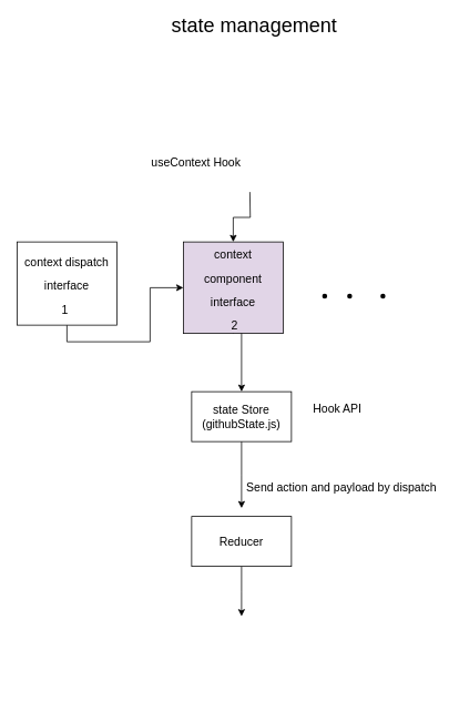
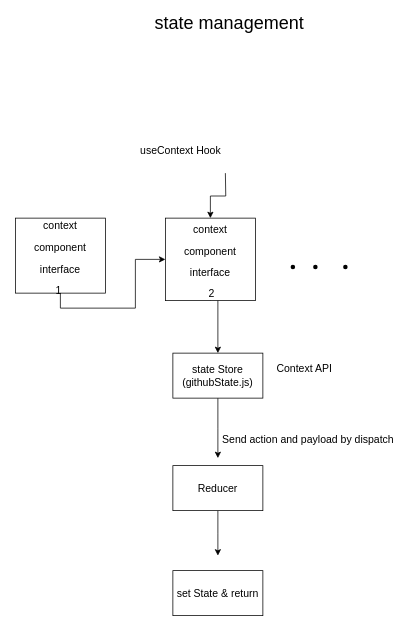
  <mxCell id="0" />
  <mxCell id="1" parent="0" />
  <mxCell id="2" value="&lt;font style=&quot;font-size: 24px&quot;&gt;state management&lt;/font&gt;" style="text;html=1;align=center;verticalAlign=middle;resizable=0;points=[];autosize=1;strokeColor=none;fillColor=none;" vertex="1" parent="1"><mxGeometry x="200" y="20" width="210" height="20" as="geometry" /></mxCell>
  <mxCell id="3" style="edgeStyle=orthogonalEdgeStyle;rounded=0;orthogonalLoop=1;jettySize=auto;html=1;exitX=0.5;exitY=1;exitDx=0;exitDy=0;fontSize=14;" edge="1" parent="1" source="4" target="8"><mxGeometry relative="1" as="geometry" /></mxCell>
- <mxCell id="4" value="&lt;font style=&quot;font-size: 14px&quot;&gt;context dispatch interface&lt;br&gt;1&amp;nbsp;&lt;/font&gt;" style="whiteSpace=wrap;html=1;fontSize=24;" vertex="1" parent="1"><mxGeometry x="20" y="290" width="120" height="100" as="geometry" /></mxCell>
- <mxCell id="5" value="useContext Hook" style="text;html=1;align=center;verticalAlign=middle;resizable=0;points=[];autosize=1;strokeColor=none;fillColor=none;fontSize=14;" vertex="1" parent="1"><mxGeometry x="175" y="185" width="120" height="20" as="geometry" /></mxCell>
+ <mxCell id="4" value="&lt;font style=&quot;font-size: 14px&quot;&gt;context component interface&lt;br&gt;1&amp;nbsp;&lt;/font&gt;" style="whiteSpace=wrap;html=1;fontSize=24;" vertex="1" parent="1"><mxGeometry x="20" y="290" width="120" height="100" as="geometry" /></mxCell>
+ <mxCell id="5" value="useContext Hook" style="text;html=1;align=center;verticalAlign=middle;resizable=0;points=[];autosize=1;strokeColor=none;fillColor=none;fontSize=14;" vertex="1" parent="1"><mxGeometry x="180" y="190" width="120" height="20" as="geometry" /></mxCell>
  <mxCell id="6" style="edgeStyle=orthogonalEdgeStyle;rounded=0;orthogonalLoop=1;jettySize=auto;html=1;fontSize=14;entryX=0.5;entryY=0;entryDx=0;entryDy=0;" edge="1" parent="1" target="8"><mxGeometry relative="1" as="geometry"><mxPoint x="300" y="230" as="sourcePoint" /></mxGeometry></mxCell>
  <mxCell id="7" style="edgeStyle=orthogonalEdgeStyle;rounded=0;orthogonalLoop=1;jettySize=auto;html=1;exitX=0.5;exitY=1;exitDx=0;exitDy=0;entryX=0.5;entryY=0;entryDx=0;entryDy=0;fontSize=14;" edge="1" parent="1" source="8" target="13"><mxGeometry relative="1" as="geometry"><Array as="points"><mxPoint x="290" y="390" /></Array></mxGeometry></mxCell>
- <mxCell id="8" value="&lt;font style=&quot;font-size: 14px&quot;&gt;context component interface&lt;br&gt;&amp;nbsp;2&lt;/font&gt;" style="whiteSpace=wrap;html=1;fontSize=24;fillColor=#e1d5e7;" vertex="1" parent="1"><mxGeometry x="220" y="290" width="120" height="110" as="geometry" /></mxCell>
+ <mxCell id="8" value="&lt;font style=&quot;font-size: 14px&quot;&gt;context component interface&lt;br&gt;&amp;nbsp;2&lt;/font&gt;" style="whiteSpace=wrap;html=1;fontSize=24;" vertex="1" parent="1"><mxGeometry x="220" y="290" width="120" height="110" as="geometry" /></mxCell>
  <mxCell id="9" value="" style="shape=waypoint;sketch=0;size=6;pointerEvents=1;points=[];fillColor=none;resizable=0;rotatable=0;perimeter=centerPerimeter;snapToPoint=1;fontSize=14;" vertex="1" parent="1"><mxGeometry x="370" y="335" width="40" height="40" as="geometry" /></mxCell>
  <mxCell id="10" value="" style="shape=waypoint;sketch=0;size=6;pointerEvents=1;points=[];fillColor=none;resizable=0;rotatable=0;perimeter=centerPerimeter;snapToPoint=1;fontSize=14;" vertex="1" parent="1"><mxGeometry x="400" y="335" width="40" height="40" as="geometry" /></mxCell>
  <mxCell id="11" value="" style="shape=waypoint;sketch=0;size=6;pointerEvents=1;points=[];fillColor=none;resizable=0;rotatable=0;perimeter=centerPerimeter;snapToPoint=1;fontSize=14;" vertex="1" parent="1"><mxGeometry x="440" y="335" width="40" height="40" as="geometry" /></mxCell>
  <mxCell id="12" style="edgeStyle=orthogonalEdgeStyle;rounded=0;orthogonalLoop=1;jettySize=auto;html=1;exitX=0.5;exitY=1;exitDx=0;exitDy=0;fontSize=14;" edge="1" parent="1" source="13"><mxGeometry relative="1" as="geometry"><mxPoint x="290" y="610" as="targetPoint" /></mxGeometry></mxCell>
  <mxCell id="13" value="state Store&lt;br&gt;(githubState.js)" style="rounded=0;whiteSpace=wrap;html=1;fontSize=14;" vertex="1" parent="1"><mxGeometry x="230" y="470" width="120" height="60" as="geometry" /></mxCell>
  <mxCell id="14" style="edgeStyle=orthogonalEdgeStyle;rounded=0;orthogonalLoop=1;jettySize=auto;html=1;exitX=0.5;exitY=1;exitDx=0;exitDy=0;fontSize=14;" edge="1" parent="1" source="15"><mxGeometry relative="1" as="geometry"><mxPoint x="290" y="740" as="targetPoint" /></mxGeometry></mxCell>
  <mxCell id="15" value="Reducer&lt;br&gt;" style="rounded=0;whiteSpace=wrap;html=1;fontSize=14;" vertex="1" parent="1"><mxGeometry x="230" y="620" width="120" height="60" as="geometry" /></mxCell>
  <mxCell id="16" value="Send action and payload by dispatch" style="text;html=1;align=center;verticalAlign=middle;resizable=0;points=[];autosize=1;strokeColor=none;fillColor=none;fontSize=14;" vertex="1" parent="1"><mxGeometry x="290" y="575" width="240" height="20" as="geometry" /></mxCell>
- <mxCell id="17" value="Hook API" style="text;html=1;align=center;verticalAlign=middle;resizable=0;points=[];autosize=1;strokeColor=none;fillColor=none;fontSize=14;" vertex="1" parent="1"><mxGeometry x="360" y="480" width="90" height="20" as="geometry" /></mxCell>
+ <mxCell id="17" value="Context API" style="text;html=1;align=center;verticalAlign=middle;resizable=0;points=[];autosize=1;strokeColor=none;fillColor=none;fontSize=14;" vertex="1" parent="1"><mxGeometry x="360" y="480" width="90" height="20" as="geometry" /></mxCell>
+ <mxCell id="18" value="set State &amp;amp; return" style="rounded=0;whiteSpace=wrap;html=1;fontSize=14;" vertex="1" parent="1"><mxGeometry x="230" y="760" width="120" height="60" as="geometry" /></mxCell>
